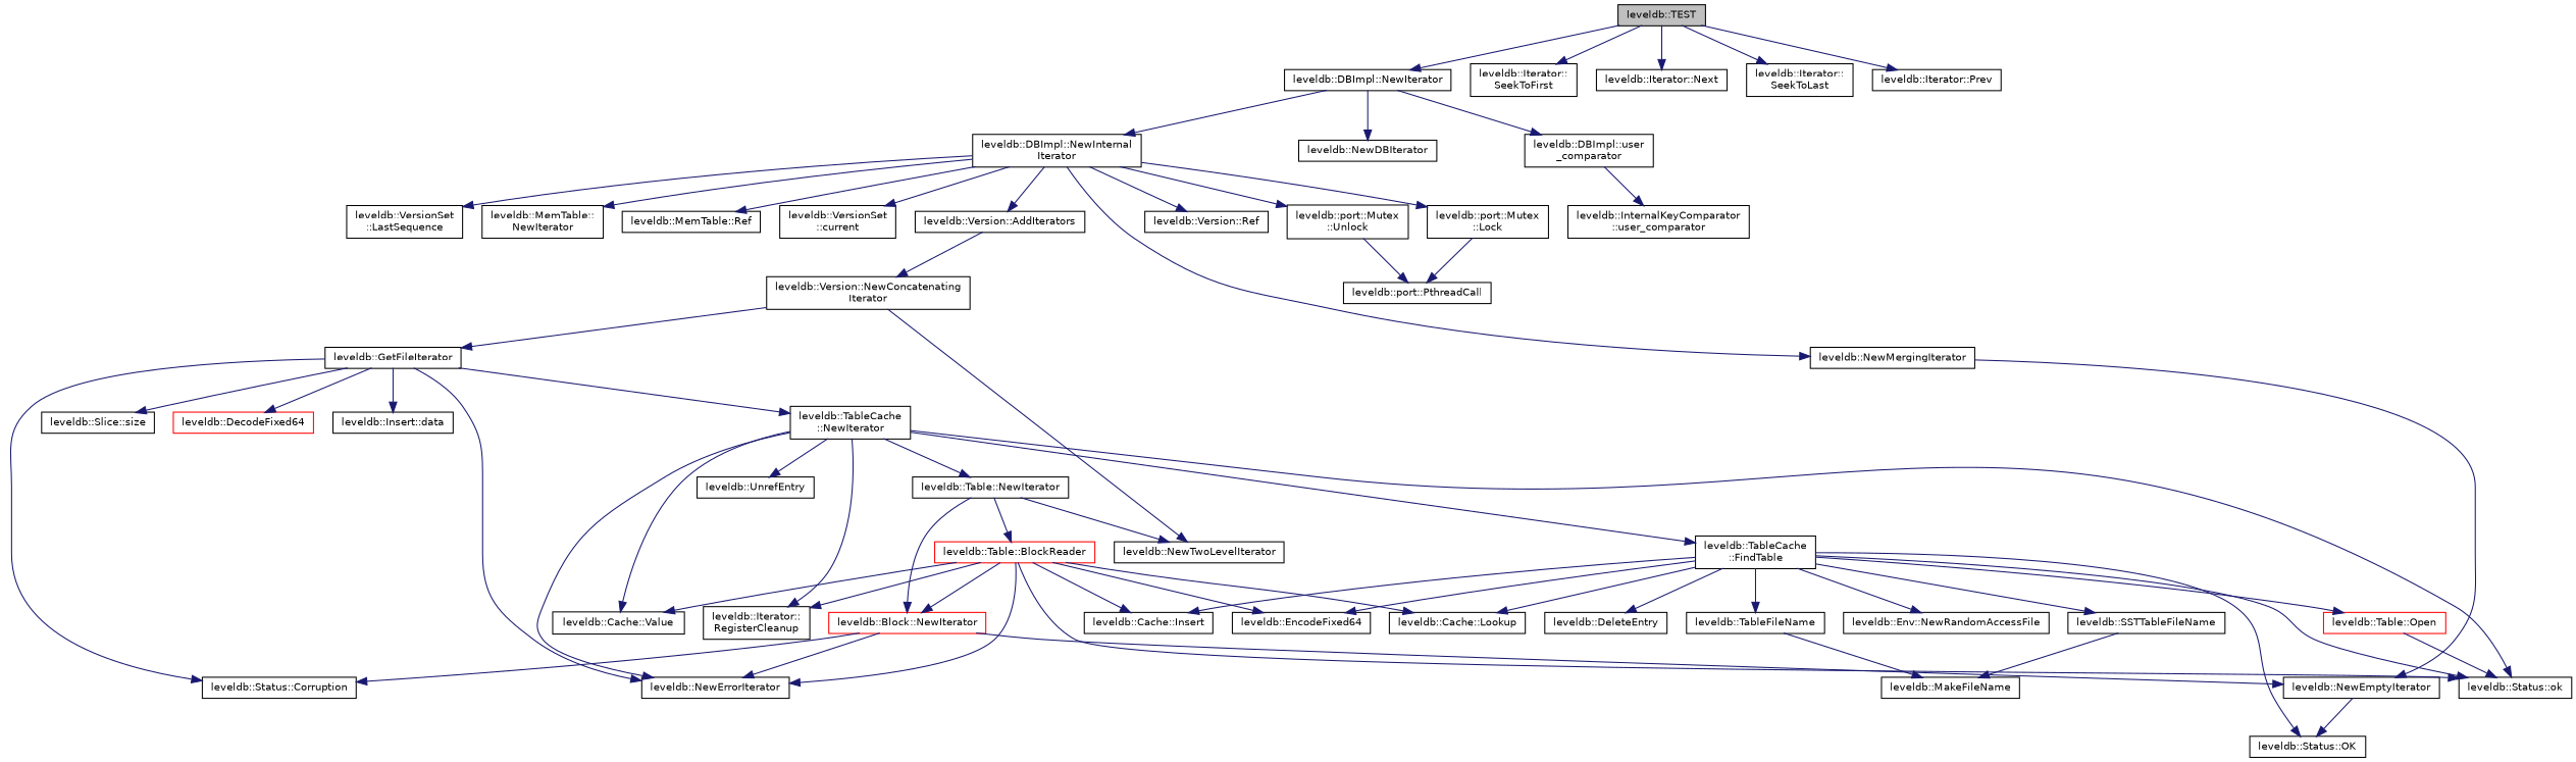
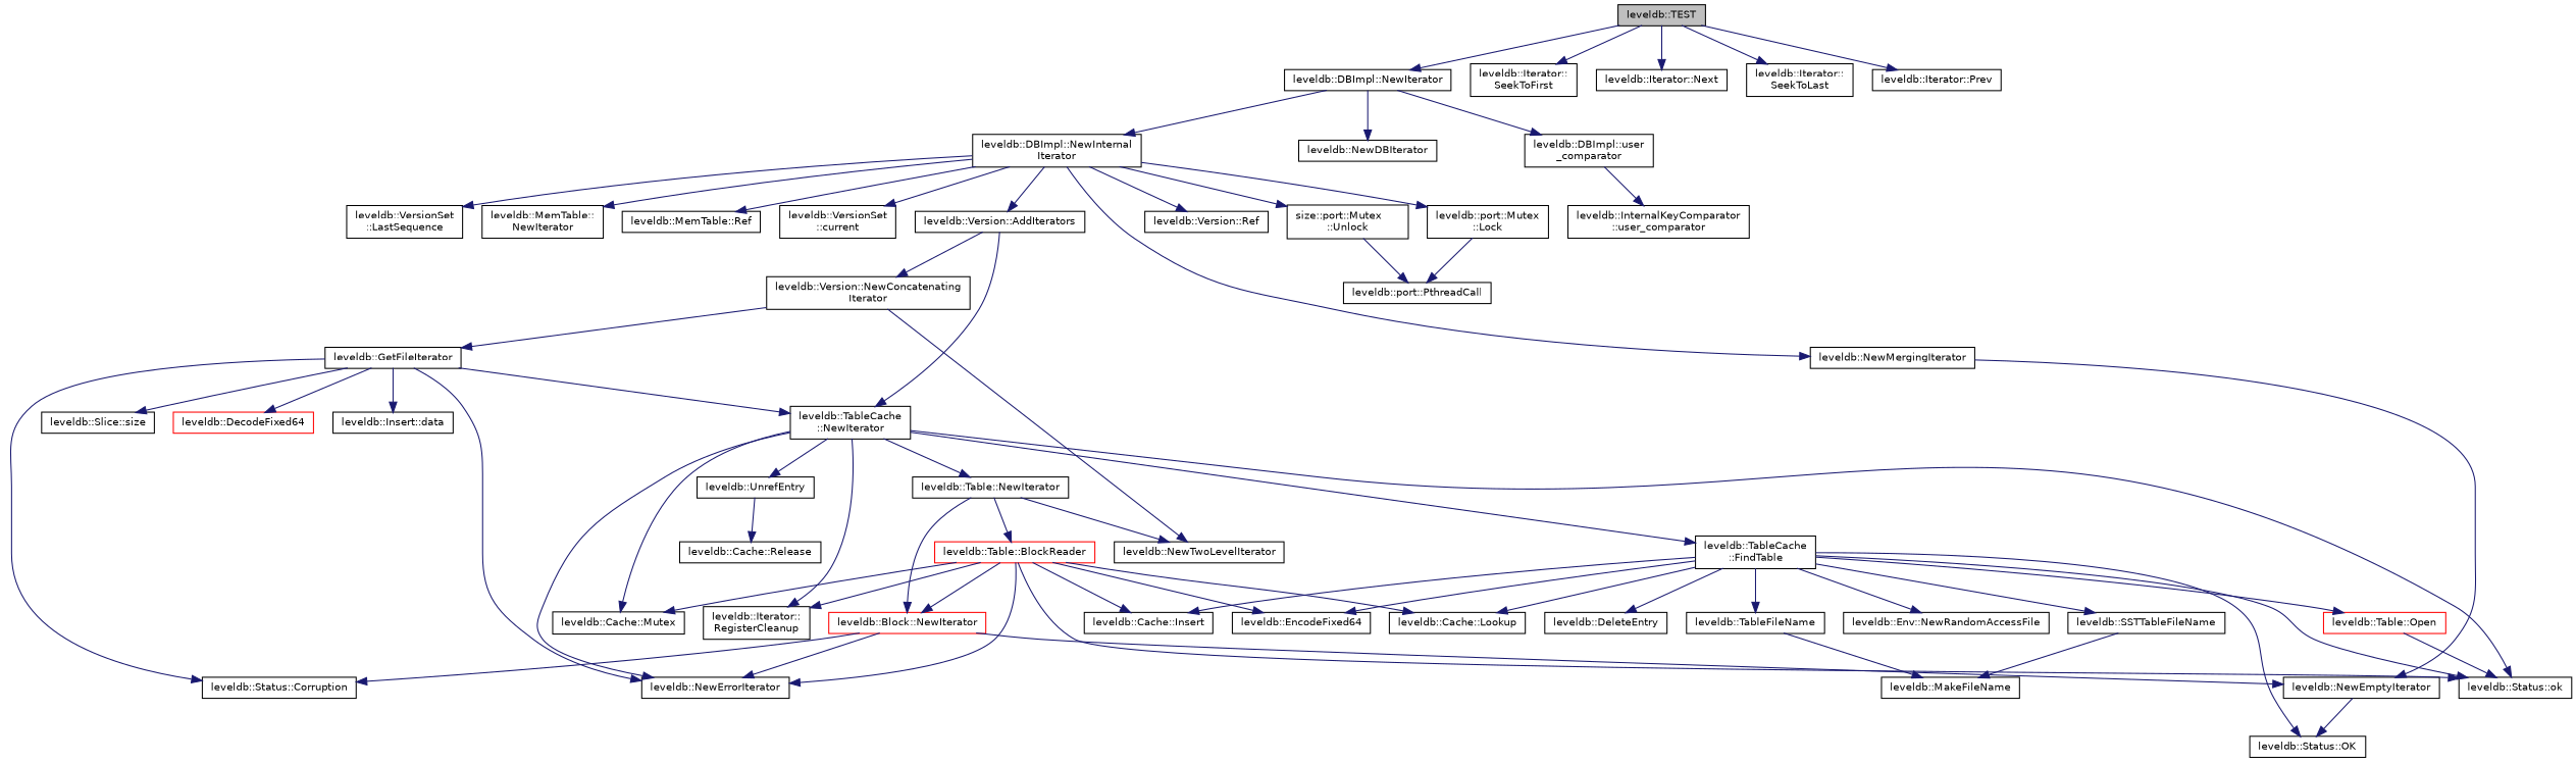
  digraph {
    rankdir=TB
    node [color=black fillcolor=white fontname=Helvetica fontsize=10 shape=record style=filled]
    edge [color=midnightblue fontname=Helvetica fontsize=10 labelfontname=Helvetica labelfontsize=10 style=solid]
    n1 [fillcolor=grey75 fontcolor=black height=0.2 label="leveldb::TEST" width=0.4]
    n2 [height=0.2 label="leveldb::DBImpl::NewIterator" width=0.4]
    n3 [height=0.2 label="leveldb::Iterator::\lSeekToFirst" width=0.4]
    n4 [height=0.2 label="leveldb::Iterator::Next" width=0.4]
    n5 [height=0.2 label="leveldb::Iterator::\lSeekToLast" width=0.4]
    n6 [height=0.2 label="leveldb::Iterator::Prev" width=0.4]
    n7 [height=0.2 label="leveldb::DBImpl::NewInternal\lIterator" width=0.4]
    n8 [height=0.2 label="leveldb::NewDBIterator" width=0.4]
    n9 [height=0.2 label="leveldb::DBImpl::user\l_comparator" width=0.4]
    n10 [height=0.2 label="leveldb::port::Mutex\l::Lock" width=0.4]
    n11 [height=0.2 label="leveldb::VersionSet\l::LastSequence" width=0.4]
    n12 [height=0.2 label="leveldb::MemTable::\lNewIterator" width=0.4]
    n13 [height=0.2 label="leveldb::MemTable::Ref" width=0.4]
    n14 [height=0.2 label="leveldb::VersionSet\l::current" width=0.4]
    n15 [height=0.2 label="leveldb::Version::AddIterators" width=0.4]
    n16 [height=0.2 label="leveldb::NewMergingIterator" width=0.4]
    n17 [height=0.2 label="leveldb::Version::Ref" width=0.4]
-   n18 [height=0.2 label="leveldb::port::Mutex\l::Unlock" width=0.4]
+   n18 [height=0.2 label="size::port::Mutex\l::Unlock" width=0.4]
    n19 [height=0.2 label="leveldb::InternalKeyComparator\l::user_comparator" width=0.4]
    n20 [height=0.2 label="leveldb::port::PthreadCall" width=0.4]
    n21 [height=0.2 label="leveldb::TableCache\l::NewIterator" width=0.4]
    n22 [height=0.2 label="leveldb::Version::NewConcatenating\lIterator" width=0.4]
    n23 [height=0.2 label="leveldb::Iterator::\lRegisterCleanup" width=0.4]
    n24 [height=0.2 label="leveldb::NewEmptyIterator" width=0.4]
    n25 [height=0.2 label="leveldb::TableCache\l::FindTable" width=0.4]
    n26 [height=0.2 label="leveldb::Status::ok" width=0.4]
    n27 [height=0.2 label="leveldb::NewErrorIterator" width=0.4]
-   n28 [height=0.2 label="leveldb::Cache::Value" width=0.4]
+   n28 [height=0.2 label="leveldb::Cache::Mutex" width=0.4]
    n29 [height=0.2 label="leveldb::Table::NewIterator" width=0.4]
    n30 [height=0.2 label="leveldb::UnrefEntry" width=0.4]
    n31 [height=0.2 label="leveldb::NewTwoLevelIterator" width=0.4]
    n32 [height=0.2 label="leveldb::GetFileIterator" width=0.4]
    n33 [height=0.2 label="leveldb::EncodeFixed64" width=0.4]
    n34 [height=0.2 label="leveldb::Cache::Lookup" width=0.4]
    n35 [height=0.2 label="leveldb::TableFileName" width=0.4]
    n36 [height=0.2 label="leveldb::Env::NewRandomAccessFile" width=0.4]
    n37 [height=0.2 label="leveldb::SSTTableFileName" width=0.4]
    n38 [height=0.2 label="leveldb::Status::OK" width=0.4]
    n39 [color=red height=0.2 label="leveldb::Table::Open" width=0.4]
    n40 [height=0.2 label="leveldb::Cache::Insert" width=0.4]
    n41 [height=0.2 label="leveldb::DeleteEntry" width=0.4]
    n42 [color=red height=0.2 label="leveldb::Block::NewIterator" width=0.4]
    n43 [color=red height=0.2 label="leveldb::Table::BlockReader" width=0.4]
+   n44 [height=0.2 label="leveldb::Cache::Release" width=0.4]
    n45 [height=0.2 label="leveldb::MakeFileName" width=0.4]
    n46 [height=0.2 label="leveldb::Status::Corruption" width=0.4]
    n47 [height=0.2 label="leveldb::Slice::size" width=0.4]
    n48 [color=red height=0.2 label="leveldb::DecodeFixed64" width=0.4]
    n49 [height=0.2 label="leveldb::Insert::data" width=0.4]
    n1 -> n2
    n1 -> n3
    n1 -> n4
    n1 -> n5
    n1 -> n6
    n2 -> n7
    n2 -> n8
    n2 -> n9
    n7 -> n10
    n7 -> n11
    n7 -> n12
    n7 -> n13
    n7 -> n14
    n7 -> n15
    n7 -> n16
    n7 -> n17
    n7 -> n18
    n9 -> n19
    n10 -> n20
+   n15 -> n21
    n15 -> n22
    n16 -> n24
    n18 -> n20
    n21 -> n23
    n21 -> n25
    n21 -> n26
    n21 -> n27
    n21 -> n28
    n21 -> n29
    n21 -> n30
    n22 -> n31
    n22 -> n32
    n24 -> n38
    n25 -> n26
    n25 -> n33
    n25 -> n34
    n25 -> n35
    n25 -> n36
    n25 -> n37
    n25 -> n38
    n25 -> n39
    n25 -> n40
    n25 -> n41
    n29 -> n31
    n29 -> n42
    n29 -> n43
+   n30 -> n44
    n32 -> n21
    n32 -> n27
    n32 -> n46
    n32 -> n47
    n32 -> n48
    n32 -> n49
    n35 -> n45
    n37 -> n45
    n39 -> n26
    n42 -> n24
    n42 -> n27
    n42 -> n46
    n43 -> n23
    n43 -> n26
    n43 -> n27
    n43 -> n28
    n43 -> n33
    n43 -> n34
    n43 -> n40
    n43 -> n42
  }
